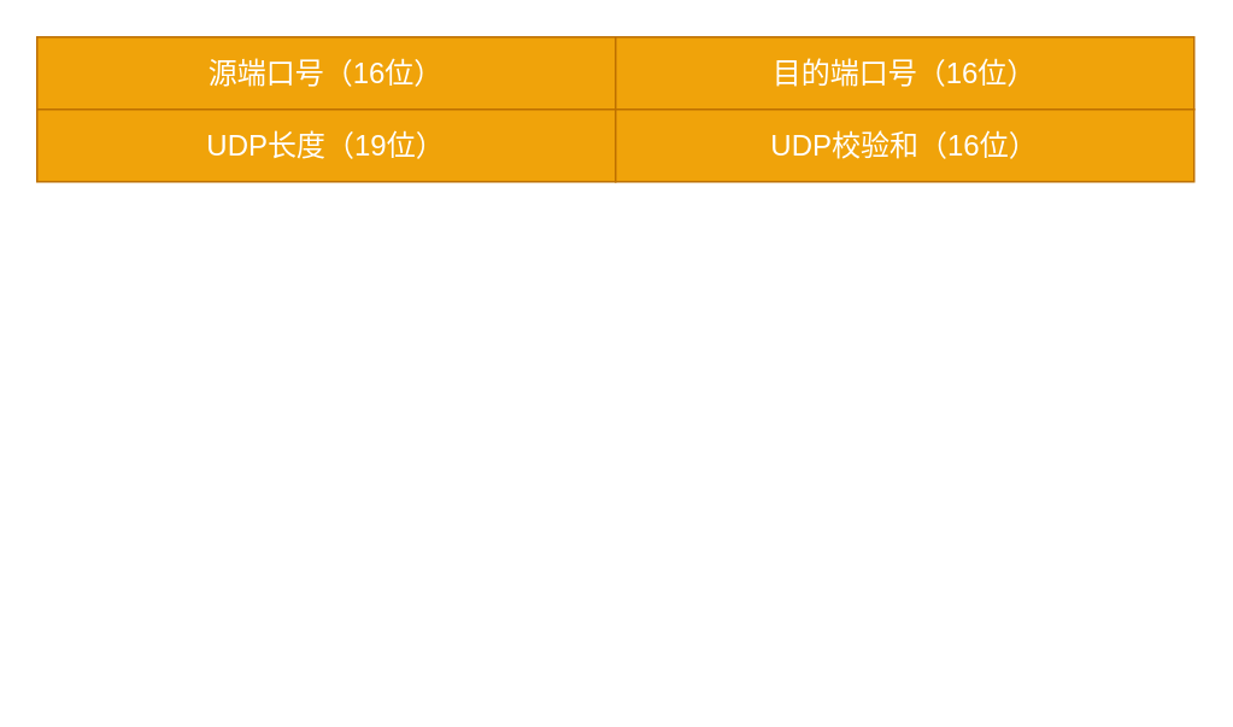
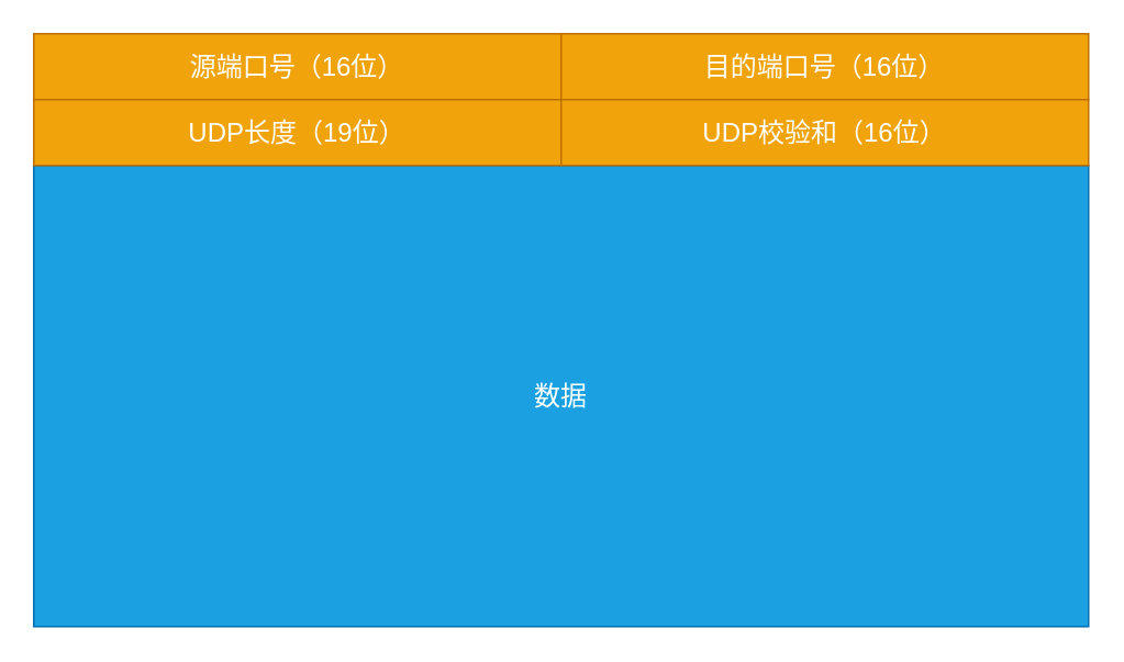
  <mxCell id="0" />
  <mxCell id="1" parent="0" />
  <mxCell id="2" value="源端口号（16位）" style="text;html=1;strokeColor=#BD7000;fillColor=#f0a30a;align=center;verticalAlign=middle;whiteSpace=wrap;rounded=0;labelBackgroundColor=none;fontSize=16;fontColor=#ffffff;" vertex="1" parent="1"><mxGeometry x="20" y="20" width="320" height="40" as="geometry" /></mxCell>
+ <mxCell id="3" value="数据" style="text;html=1;strokeColor=#006EAF;fillColor=#1ba1e2;align=center;verticalAlign=middle;whiteSpace=wrap;rounded=0;labelBackgroundColor=none;fontSize=16;fontColor=#ffffff;" vertex="1" parent="1"><mxGeometry x="20" y="100" width="640" height="280" as="geometry" /></mxCell>
  <mxCell id="4" value="目的端口号（16位）" style="text;html=1;strokeColor=#BD7000;fillColor=#f0a30a;align=center;verticalAlign=middle;whiteSpace=wrap;rounded=0;labelBackgroundColor=none;fontSize=16;fontColor=#ffffff;" vertex="1" parent="1"><mxGeometry x="340" y="20" width="320" height="40" as="geometry" /></mxCell>
  <mxCell id="5" value="UDP长度（19位）" style="text;html=1;strokeColor=#BD7000;fillColor=#f0a30a;align=center;verticalAlign=middle;whiteSpace=wrap;rounded=0;labelBackgroundColor=none;fontSize=16;fontColor=#ffffff;" vertex="1" parent="1"><mxGeometry x="20" y="60" width="320" height="40" as="geometry" /></mxCell>
  <mxCell id="6" value="UDP校验和（16位）" style="text;html=1;strokeColor=#BD7000;fillColor=#f0a30a;align=center;verticalAlign=middle;whiteSpace=wrap;rounded=0;labelBackgroundColor=none;fontSize=16;fontColor=#ffffff;" vertex="1" parent="1"><mxGeometry x="340" y="60" width="320" height="40" as="geometry" /></mxCell>
